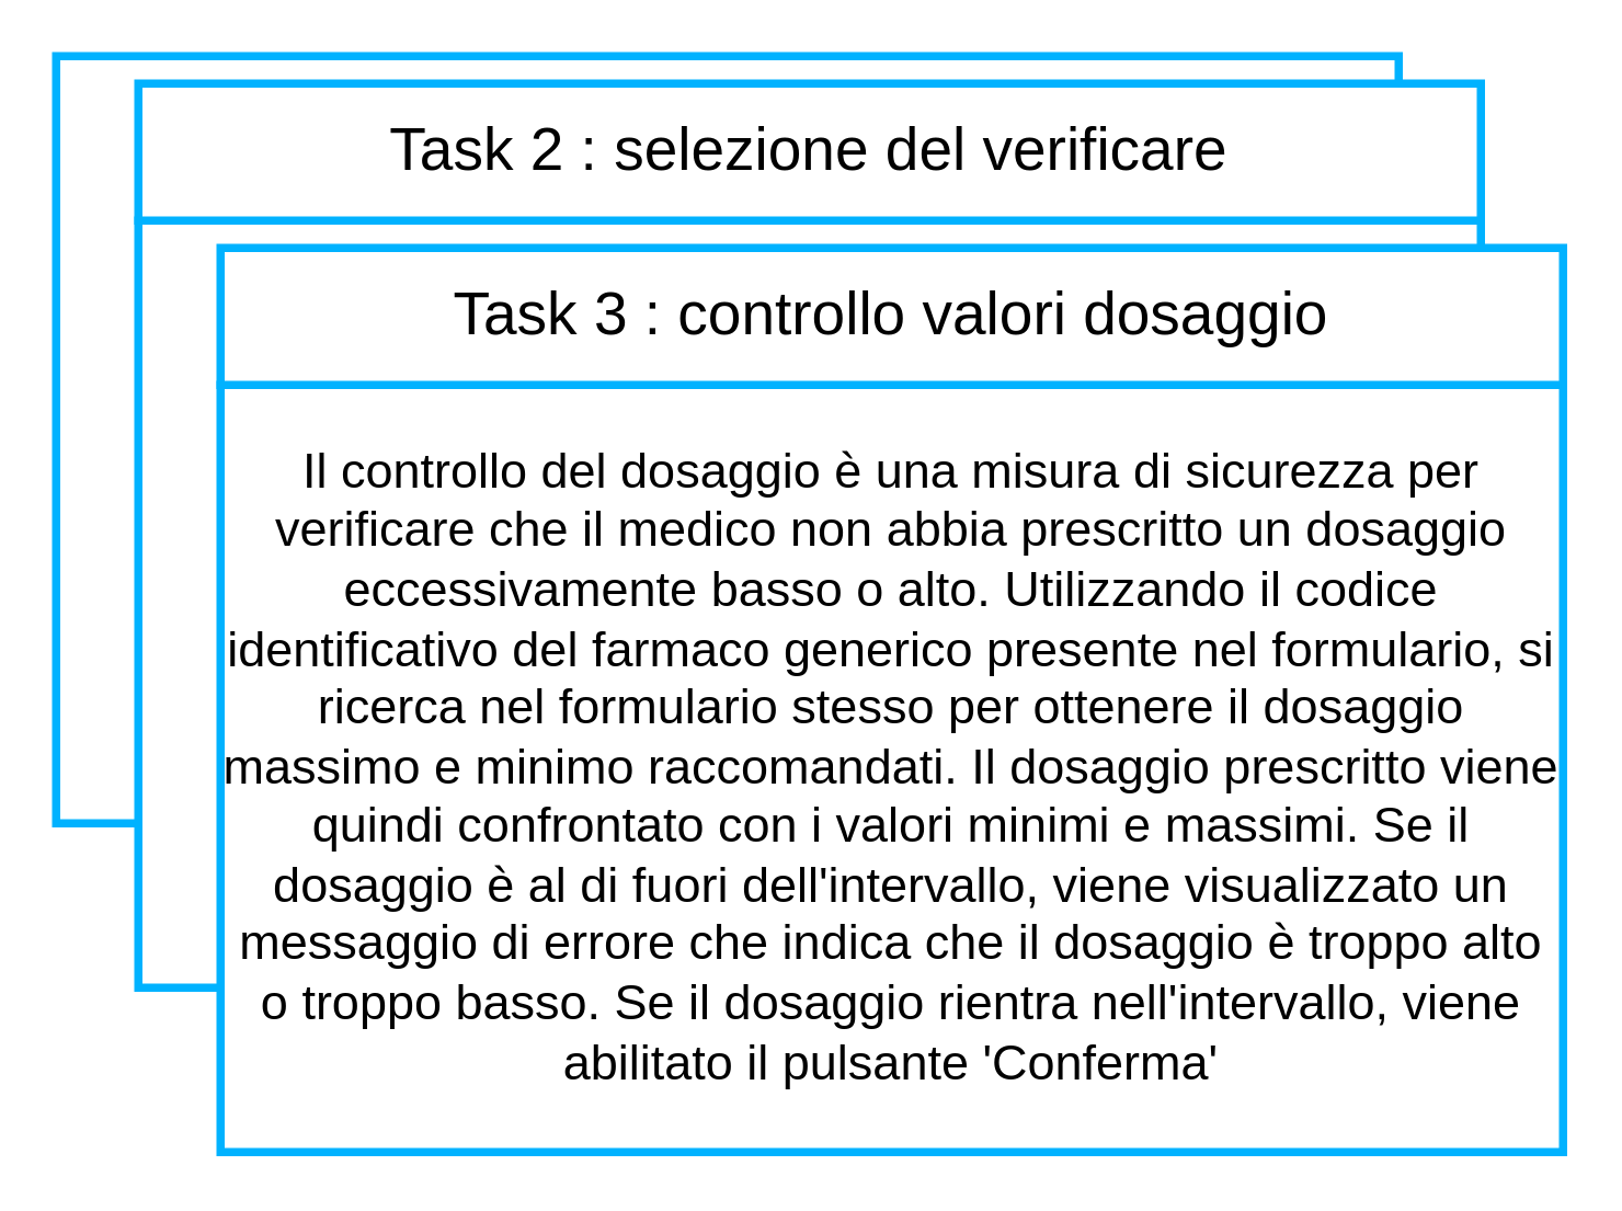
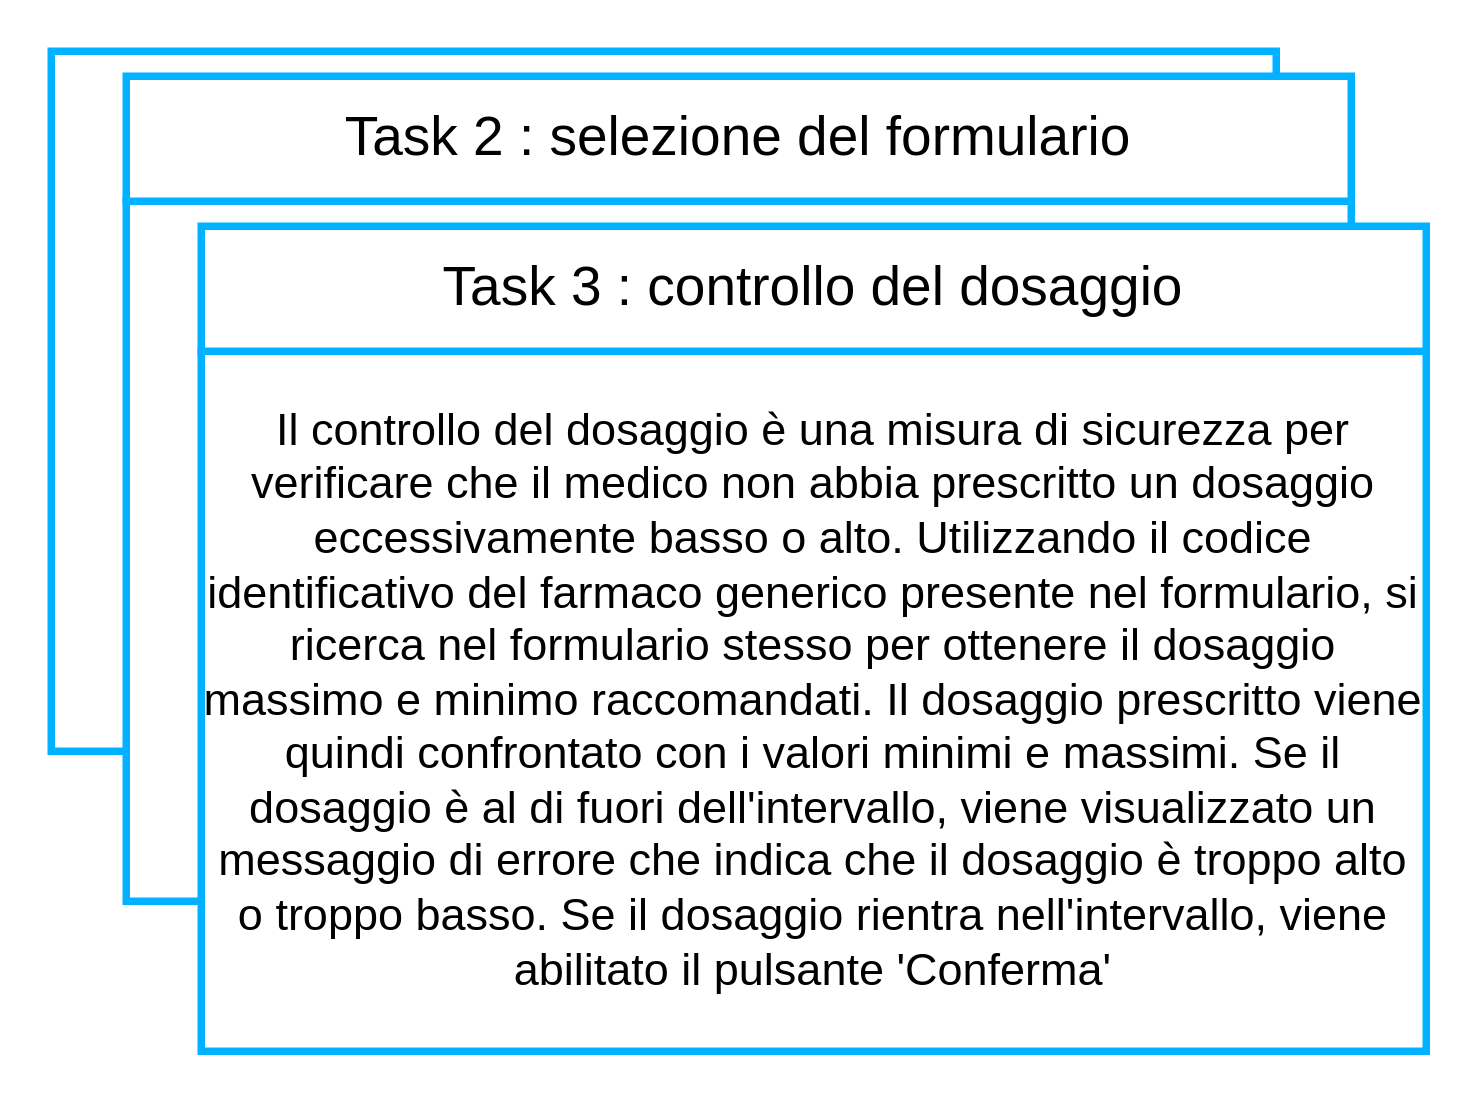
  <mxCell id="0" />
  <mxCell id="1" parent="0" />
  <mxCell id="2" value="&lt;p style=&quot;font-size: 18px;&quot; data-sourcepos=&quot;5:1-5:166&quot;&gt;&lt;br style=&quot;font-size: 18px;&quot;&gt;&lt;/p&gt;" style="rounded=0;whiteSpace=wrap;html=1;fillColor=default;strokeColor=#00B2FF;strokeWidth=3;fontSize=18;" vertex="1" parent="1"><mxGeometry x="20" y="20" width="490" height="280" as="geometry" /></mxCell>
  <mxCell id="3" value="&lt;p style=&quot;font-size: 18px;&quot; data-sourcepos=&quot;5:1-5:166&quot;&gt;&lt;br style=&quot;font-size: 18px;&quot;&gt;&lt;/p&gt;" style="rounded=0;whiteSpace=wrap;html=1;fillColor=default;strokeColor=#00B2FF;strokeWidth=3;fontSize=18;" vertex="1" parent="1"><mxGeometry x="50" y="80" width="490" height="280" as="geometry" /></mxCell>
- <mxCell id="4" value="Task 2 : selezione del verificare" style="rounded=0;whiteSpace=wrap;html=1;fillColor=default;strokeColor=#00B2FF;strokeWidth=3;fontSize=22;" vertex="1" parent="1"><mxGeometry x="50" y="30" width="490" height="50" as="geometry" /></mxCell>
+ <mxCell id="4" value="Task 2 : selezione del formulario" style="rounded=0;whiteSpace=wrap;html=1;fillColor=default;strokeColor=#00B2FF;strokeWidth=3;fontSize=22;" vertex="1" parent="1"><mxGeometry x="50" y="30" width="490" height="50" as="geometry" /></mxCell>
  <mxCell id="5" value="&lt;p style=&quot;font-size: 18px;&quot; data-sourcepos=&quot;5:1-5:166&quot;&gt;Il controllo del dosaggio è una misura di sicurezza per verificare che il medico non abbia prescritto un dosaggio eccessivamente basso o alto. Utilizzando il codice identificativo del farmaco generico presente nel formulario, si ricerca nel formulario stesso per ottenere il dosaggio massimo e minimo raccomandati. Il dosaggio prescritto viene quindi confrontato con i valori minimi e massimi. Se il dosaggio è al di fuori dell'intervallo, viene visualizzato un messaggio di errore che indica che il dosaggio è troppo alto o troppo basso. Se il dosaggio rientra nell'intervallo, viene abilitato il pulsante 'Conferma'&lt;br style=&quot;font-size: 18px;&quot;&gt;&lt;/p&gt;" style="rounded=0;whiteSpace=wrap;html=1;fillColor=default;strokeColor=#00B2FF;strokeWidth=3;fontSize=18;" vertex="1" parent="1"><mxGeometry x="80" y="140" width="490" height="280" as="geometry" /></mxCell>
- <mxCell id="6" value="Task 3 : controllo valori dosaggio" style="rounded=0;whiteSpace=wrap;html=1;fillColor=default;strokeColor=#00B2FF;strokeWidth=3;fontSize=22;" vertex="1" parent="1"><mxGeometry x="80" y="90" width="490" height="50" as="geometry" /></mxCell>
+ <mxCell id="6" value="Task 3 : controllo del dosaggio" style="rounded=0;whiteSpace=wrap;html=1;fillColor=default;strokeColor=#00B2FF;strokeWidth=3;fontSize=22;" vertex="1" parent="1"><mxGeometry x="80" y="90" width="490" height="50" as="geometry" /></mxCell>
